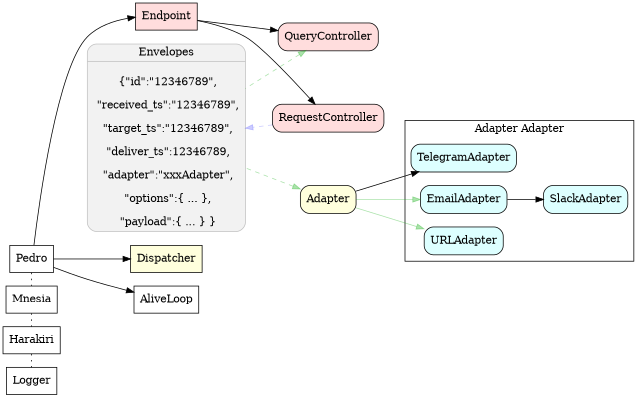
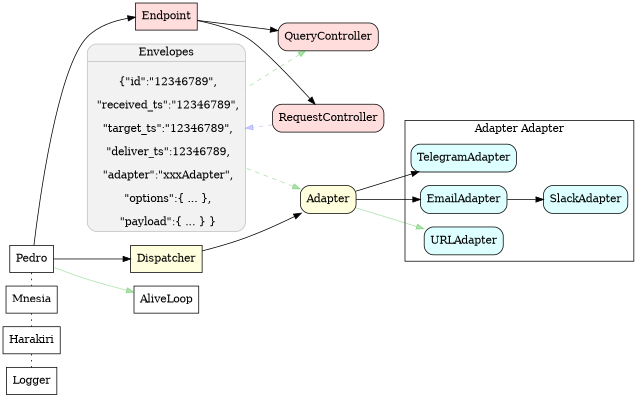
  digraph {
    rankdir=LR
    node [shape=Mrecord style=filled]
    n1 [color=gray fillcolor=gray95 label="Envelopes |\n    \{\"id\":\"12346789\",\n\n    \"received_ts\":\"12346789\",\n\n    \"target_ts\":\"12346789\",\n\n    \"deliver_ts\":12346789,\n\n    \"adapter\":\"xxxAdapter\",\n\n    \"options\":\{ ... \},\n\n    \"payload\":\{ ... \} \}"]
    QueryController [fillcolor="#ff000022"]
    Adapter [fillcolor="#ffff0022"]
    RequestController [fillcolor="#ff000022"]
    Endpoint [fillcolor="#ff000022" shape=box]
    Dispatcher [fillcolor="#ffff0022" shape=box]
    AliveLoop [shape=box style=""]
    Pedro [shape=box style=""]
    Mnesia [shape=box style=""]
    Harakiri [shape=box style=""]
    Logger [shape=box style=""]
    SlackAdapter [fillcolor="#00ffff22"]
    TelegramAdapter [fillcolor="#00ffff22"]
    EmailAdapter [fillcolor="#00ffff22"]
    URLAdapter [fillcolor="#00ffff22"]
    subgraph sub_1 {
      n1
    }
    subgraph sub_2 {
      n1
      QueryController
      Adapter
    }
    subgraph sub_3 {
      n1
      RequestController
    }
    subgraph sub_4 {
      rank=same
      n1
      Endpoint
      Dispatcher
      AliveLoop
    }
    subgraph sub_5 {
      rank=same
      Pedro
      Mnesia
      Harakiri
      Logger
    }
    subgraph sub_6 {
      subgraph sub_7 {
        rank=same
        Endpoint
      }
      subgraph sub_8 {
        QueryController
        RequestController
        Endpoint
      }
    }
    subgraph sub_9 {
      subgraph sub_10 {
        rank=same
        Dispatcher
      }
      subgraph sub_11 {
        Adapter
        Dispatcher
        subgraph cluster_12 {
          label="Adapter Adapter"
          SlackAdapter
          TelegramAdapter
          EmailAdapter
          URLAdapter
        }
      }
    }
    QueryController -> n1 [color="#00aa0055" dir=back style=dashed]
    Adapter -> n1 [color="#00aa0055" dir=back style=dashed]
    Adapter -> TelegramAdapter
-   Adapter -> EmailAdapter [color="#00aa0055"]
+   Adapter -> EmailAdapter
    Adapter -> URLAdapter [color="#00aa0055"]
    RequestController -> n1 [color="#0000ff33" style=dashed]
    Endpoint -> QueryController
    Endpoint -> RequestController
+   Dispatcher -> Adapter
    Pedro -> Endpoint
    Pedro -> Dispatcher
-   Pedro -> AliveLoop
+   Pedro -> AliveLoop [color="#00aa0055"]
    Pedro -> Mnesia [dir=none style=dotted]
    Mnesia -> Harakiri [dir=none style=dotted]
    Harakiri -> Logger [dir=none style=dotted]
    EmailAdapter -> SlackAdapter
  }
